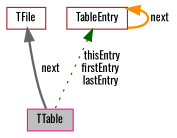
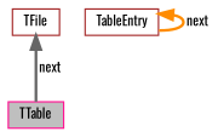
  digraph {
    fontname=Oswald
    node [color=brown fillcolor=white fontname=Oswald fontsize=10 shape=record style=filled]
    edge [dir=back fontname=Oswald fontsize=10 labelfontname=Helvetica labelfontsize=10 style=bold]
    n1 [color=deeppink fillcolor=grey75 fontcolor=black height=0.2 label=TTable width=0.4]
    n2 [height=0.2 label=TFile width=0.4]
    n3 [height=0.2 label=TableEntry width=0.4]
    n2 -> n1 [color=gray40 label=" next"]
-   n3 -> n1 [color=darkgreen label=" thisEntry\nfirstEntry\nlastEntry" style=dotted]
    n3 -> n3 [color=darkorange label=" next"]
  }
